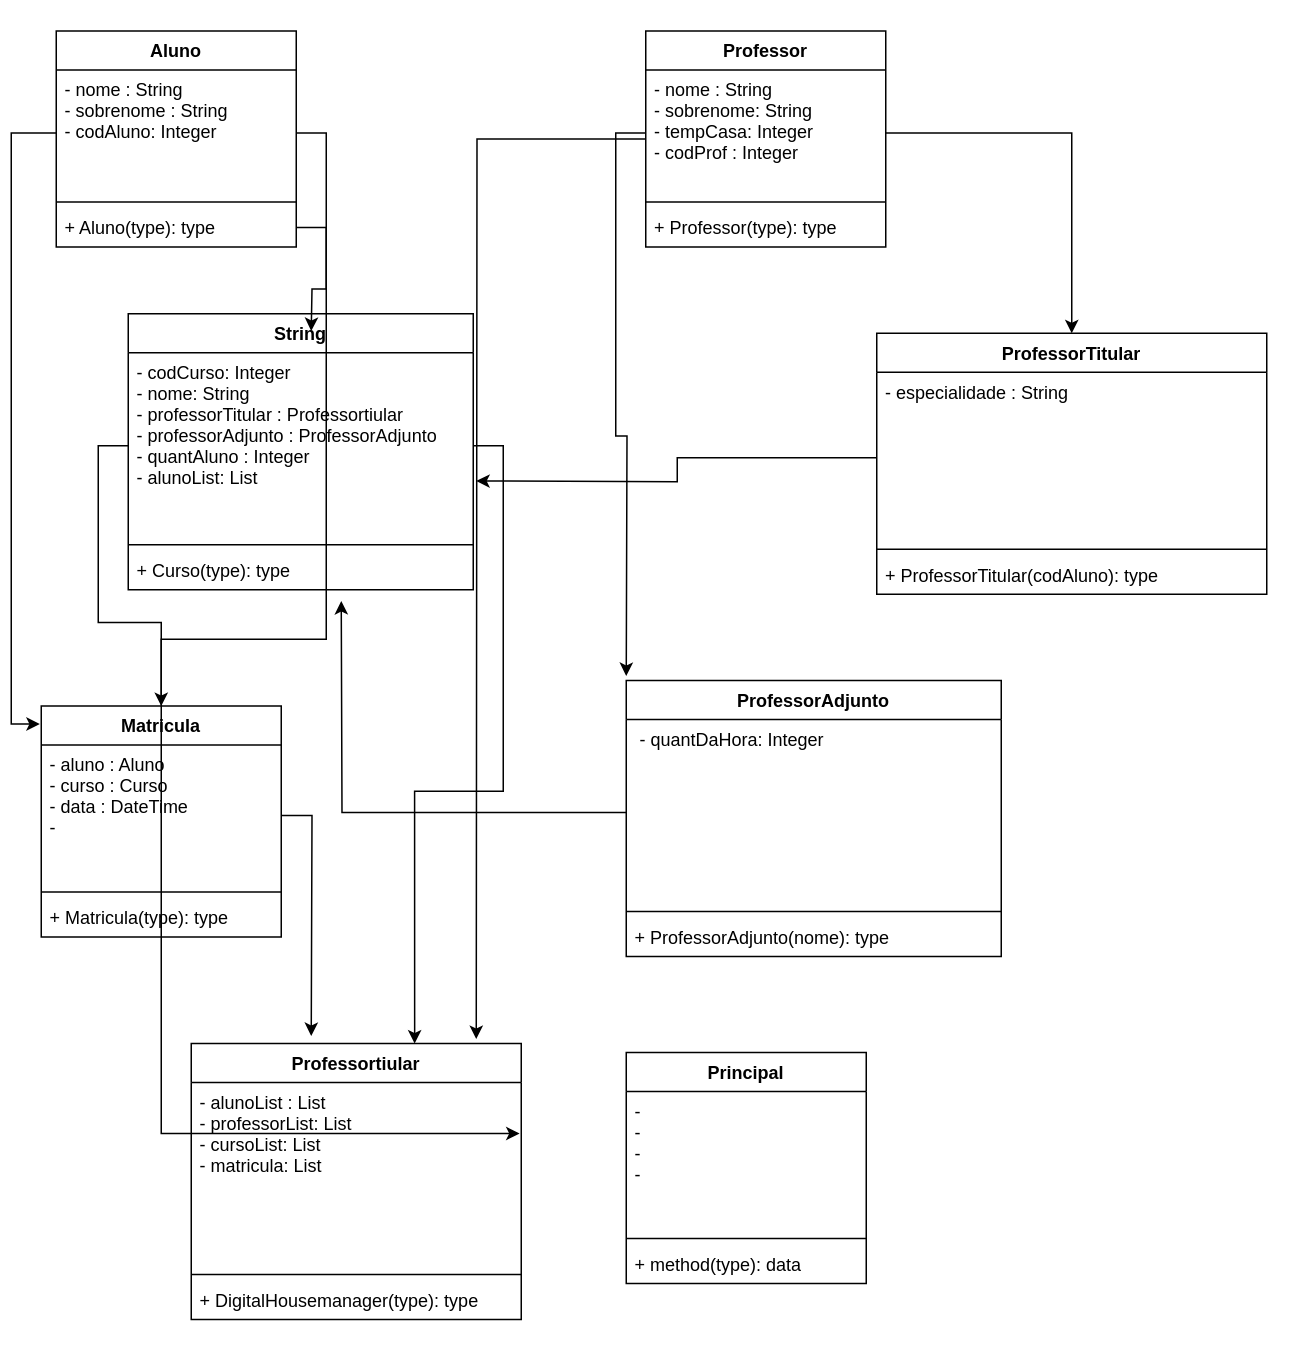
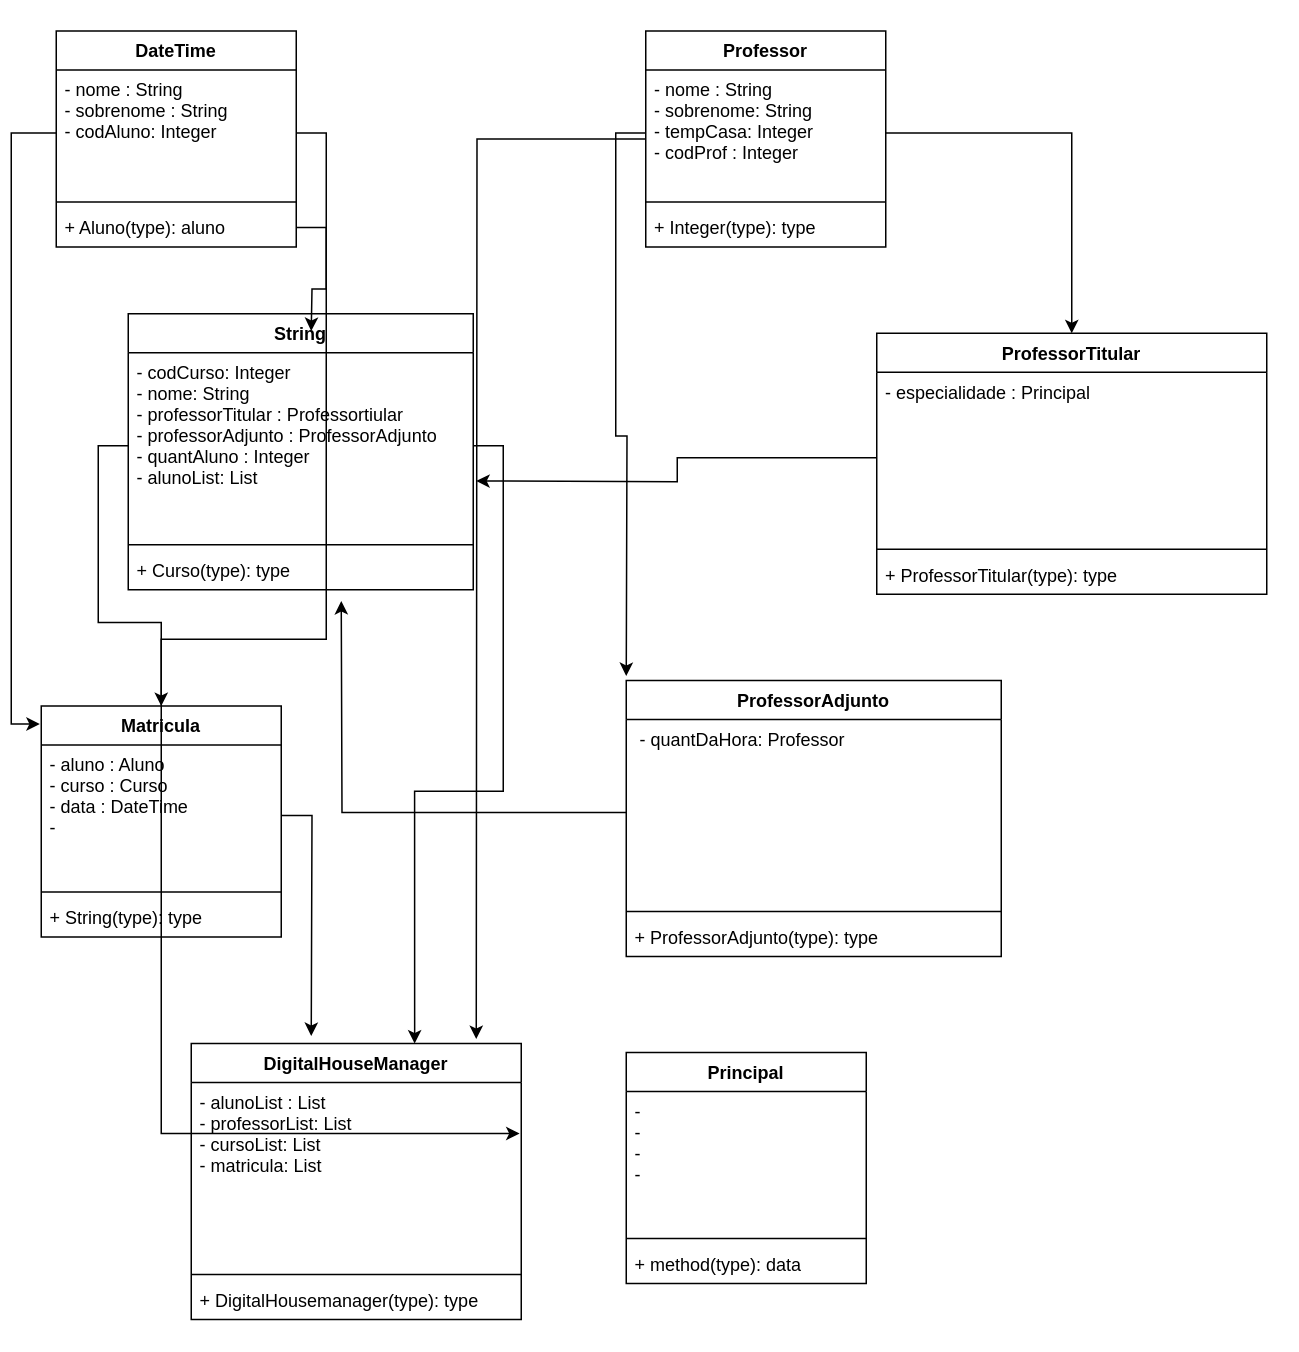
  <mxCell id="0" />
  <mxCell id="1" parent="0" />
- <mxCell id="2" value="Aluno" style="swimlane;fontStyle=1;align=center;verticalAlign=top;childLayout=stackLayout;horizontal=1;startSize=26;horizontalStack=0;resizeParent=1;resizeParentMax=0;resizeLast=0;collapsible=1;marginBottom=0;" vertex="1" parent="1"><mxGeometry x="30" y="20" width="160" height="144" as="geometry" /></mxCell>
+ <mxCell id="2" value="DateTime" style="swimlane;fontStyle=1;align=center;verticalAlign=top;childLayout=stackLayout;horizontal=1;startSize=26;horizontalStack=0;resizeParent=1;resizeParentMax=0;resizeLast=0;collapsible=1;marginBottom=0;" vertex="1" parent="1"><mxGeometry x="30" y="20" width="160" height="144" as="geometry" /></mxCell>
  <mxCell id="3" value="- nome : String&#10;- sobrenome : String&#10;- codAluno: Integer&#10;" style="text;strokeColor=none;fillColor=none;align=left;verticalAlign=top;spacingLeft=4;spacingRight=4;overflow=hidden;rotatable=0;points=[[0,0.5],[1,0.5]];portConstraint=eastwest;" vertex="1" parent="2"><mxGeometry y="26" width="160" height="84" as="geometry" /></mxCell>
  <mxCell id="4" value="" style="line;strokeWidth=1;fillColor=none;align=left;verticalAlign=middle;spacingTop=-1;spacingLeft=3;spacingRight=3;rotatable=0;labelPosition=right;points=[];portConstraint=eastwest;" vertex="1" parent="2"><mxGeometry y="110" width="160" height="8" as="geometry" /></mxCell>
- <mxCell id="5" value="+ Aluno(type): type" style="text;strokeColor=none;fillColor=none;align=left;verticalAlign=top;spacingLeft=4;spacingRight=4;overflow=hidden;rotatable=0;points=[[0,0.5],[1,0.5]];portConstraint=eastwest;" vertex="1" parent="2"><mxGeometry y="118" width="160" height="26" as="geometry" /></mxCell>
+ <mxCell id="5" value="+ Aluno(type): aluno" style="text;strokeColor=none;fillColor=none;align=left;verticalAlign=top;spacingLeft=4;spacingRight=4;overflow=hidden;rotatable=0;points=[[0,0.5],[1,0.5]];portConstraint=eastwest;" vertex="1" parent="2"><mxGeometry y="118" width="160" height="26" as="geometry" /></mxCell>
  <mxCell id="6" style="edgeStyle=orthogonalEdgeStyle;rounded=0;orthogonalLoop=1;jettySize=auto;html=1;" edge="1" parent="1" source="7"><mxGeometry relative="1" as="geometry"><mxPoint x="310" y="692" as="targetPoint" /></mxGeometry></mxCell>
  <mxCell id="7" value="Professor" style="swimlane;fontStyle=1;align=center;verticalAlign=top;childLayout=stackLayout;horizontal=1;startSize=26;horizontalStack=0;resizeParent=1;resizeParentMax=0;resizeLast=0;collapsible=1;marginBottom=0;" vertex="1" parent="1"><mxGeometry x="423" y="20" width="160" height="144" as="geometry" /></mxCell>
  <mxCell id="8" value="- nome : String&#10;- sobrenome: String&#10;- tempCasa: Integer&#10;- codProf : Integer&#10;&#10;" style="text;strokeColor=none;fillColor=none;align=left;verticalAlign=top;spacingLeft=4;spacingRight=4;overflow=hidden;rotatable=0;points=[[0,0.5],[1,0.5]];portConstraint=eastwest;" vertex="1" parent="7"><mxGeometry y="26" width="160" height="84" as="geometry" /></mxCell>
  <mxCell id="9" value="" style="line;strokeWidth=1;fillColor=none;align=left;verticalAlign=middle;spacingTop=-1;spacingLeft=3;spacingRight=3;rotatable=0;labelPosition=right;points=[];portConstraint=eastwest;" vertex="1" parent="7"><mxGeometry y="110" width="160" height="8" as="geometry" /></mxCell>
- <mxCell id="10" value="+ Professor(type): type" style="text;strokeColor=none;fillColor=none;align=left;verticalAlign=top;spacingLeft=4;spacingRight=4;overflow=hidden;rotatable=0;points=[[0,0.5],[1,0.5]];portConstraint=eastwest;" vertex="1" parent="7"><mxGeometry y="118" width="160" height="26" as="geometry" /></mxCell>
+ <mxCell id="10" value="+ Integer(type): type" style="text;strokeColor=none;fillColor=none;align=left;verticalAlign=top;spacingLeft=4;spacingRight=4;overflow=hidden;rotatable=0;points=[[0,0.5],[1,0.5]];portConstraint=eastwest;" vertex="1" parent="7"><mxGeometry y="118" width="160" height="26" as="geometry" /></mxCell>
  <mxCell id="11" value="String" style="swimlane;fontStyle=1;align=center;verticalAlign=top;childLayout=stackLayout;horizontal=1;startSize=26;horizontalStack=0;resizeParent=1;resizeParentMax=0;resizeLast=0;collapsible=1;marginBottom=0;" vertex="1" parent="1"><mxGeometry x="78" y="208.5" width="230" height="184" as="geometry" /></mxCell>
  <mxCell id="12" value="- codCurso: Integer&#10;- nome: String&#10;- professorTitular : Professortiular&#10;- professorAdjunto : ProfessorAdjunto&#10;- quantAluno : Integer&#10;- alunoList: List&#10;&#10;" style="text;strokeColor=none;fillColor=none;align=left;verticalAlign=top;spacingLeft=4;spacingRight=4;overflow=hidden;rotatable=0;points=[[0,0.5],[1,0.5]];portConstraint=eastwest;" vertex="1" parent="11"><mxGeometry y="26" width="230" height="124" as="geometry" /></mxCell>
  <mxCell id="13" value="" style="line;strokeWidth=1;fillColor=none;align=left;verticalAlign=middle;spacingTop=-1;spacingLeft=3;spacingRight=3;rotatable=0;labelPosition=right;points=[];portConstraint=eastwest;" vertex="1" parent="11"><mxGeometry y="150" width="230" height="8" as="geometry" /></mxCell>
  <mxCell id="14" value="+ Curso(type): type" style="text;strokeColor=none;fillColor=none;align=left;verticalAlign=top;spacingLeft=4;spacingRight=4;overflow=hidden;rotatable=0;points=[[0,0.5],[1,0.5]];portConstraint=eastwest;" vertex="1" parent="11"><mxGeometry y="158" width="230" height="26" as="geometry" /></mxCell>
  <mxCell id="15" value="ProfessorTitular" style="swimlane;fontStyle=1;align=center;verticalAlign=top;childLayout=stackLayout;horizontal=1;startSize=26;horizontalStack=0;resizeParent=1;resizeParentMax=0;resizeLast=0;collapsible=1;marginBottom=0;" vertex="1" parent="1"><mxGeometry x="577" y="221.5" width="260" height="174" as="geometry" /></mxCell>
- <mxCell id="16" value="- especialidade : String&#10;&#10;" style="text;strokeColor=none;fillColor=none;align=left;verticalAlign=top;spacingLeft=4;spacingRight=4;overflow=hidden;rotatable=0;points=[[0,0.5],[1,0.5]];portConstraint=eastwest;" vertex="1" parent="15"><mxGeometry y="26" width="260" height="114" as="geometry" /></mxCell>
+ <mxCell id="16" value="- especialidade : Principal&#10;&#10;" style="text;strokeColor=none;fillColor=none;align=left;verticalAlign=top;spacingLeft=4;spacingRight=4;overflow=hidden;rotatable=0;points=[[0,0.5],[1,0.5]];portConstraint=eastwest;" vertex="1" parent="15"><mxGeometry y="26" width="260" height="114" as="geometry" /></mxCell>
  <mxCell id="17" value="" style="line;strokeWidth=1;fillColor=none;align=left;verticalAlign=middle;spacingTop=-1;spacingLeft=3;spacingRight=3;rotatable=0;labelPosition=right;points=[];portConstraint=eastwest;" vertex="1" parent="15"><mxGeometry y="140" width="260" height="8" as="geometry" /></mxCell>
- <mxCell id="18" value="+ ProfessorTitular(codAluno): type" style="text;strokeColor=none;fillColor=none;align=left;verticalAlign=top;spacingLeft=4;spacingRight=4;overflow=hidden;rotatable=0;points=[[0,0.5],[1,0.5]];portConstraint=eastwest;" vertex="1" parent="15"><mxGeometry y="148" width="260" height="26" as="geometry" /></mxCell>
+ <mxCell id="18" value="+ ProfessorTitular(type): type" style="text;strokeColor=none;fillColor=none;align=left;verticalAlign=top;spacingLeft=4;spacingRight=4;overflow=hidden;rotatable=0;points=[[0,0.5],[1,0.5]];portConstraint=eastwest;" vertex="1" parent="15"><mxGeometry y="148" width="260" height="26" as="geometry" /></mxCell>
  <mxCell id="19" value="Matricula" style="swimlane;fontStyle=1;align=center;verticalAlign=top;childLayout=stackLayout;horizontal=1;startSize=26;horizontalStack=0;resizeParent=1;resizeParentMax=0;resizeLast=0;collapsible=1;marginBottom=0;" vertex="1" parent="1"><mxGeometry x="20" y="470" width="160" height="154" as="geometry" /></mxCell>
  <mxCell id="20" value="- aluno : Aluno&#10;- curso : Curso&#10;- data : DateTime&#10;-&#10;" style="text;strokeColor=none;fillColor=none;align=left;verticalAlign=top;spacingLeft=4;spacingRight=4;overflow=hidden;rotatable=0;points=[[0,0.5],[1,0.5]];portConstraint=eastwest;" vertex="1" parent="19"><mxGeometry y="26" width="160" height="94" as="geometry" /></mxCell>
  <mxCell id="21" value="" style="line;strokeWidth=1;fillColor=none;align=left;verticalAlign=middle;spacingTop=-1;spacingLeft=3;spacingRight=3;rotatable=0;labelPosition=right;points=[];portConstraint=eastwest;" vertex="1" parent="19"><mxGeometry y="120" width="160" height="8" as="geometry" /></mxCell>
- <mxCell id="22" value="+ Matricula(type): type" style="text;strokeColor=none;fillColor=none;align=left;verticalAlign=top;spacingLeft=4;spacingRight=4;overflow=hidden;rotatable=0;points=[[0,0.5],[1,0.5]];portConstraint=eastwest;" vertex="1" parent="19"><mxGeometry y="128" width="160" height="26" as="geometry" /></mxCell>
+ <mxCell id="22" value="+ String(type): type" style="text;strokeColor=none;fillColor=none;align=left;verticalAlign=top;spacingLeft=4;spacingRight=4;overflow=hidden;rotatable=0;points=[[0,0.5],[1,0.5]];portConstraint=eastwest;" vertex="1" parent="19"><mxGeometry y="128" width="160" height="26" as="geometry" /></mxCell>
  <mxCell id="23" value="ProfessorAdjunto" style="swimlane;fontStyle=1;align=center;verticalAlign=top;childLayout=stackLayout;horizontal=1;startSize=26;horizontalStack=0;resizeParent=1;resizeParentMax=0;resizeLast=0;collapsible=1;marginBottom=0;" vertex="1" parent="1"><mxGeometry x="410" y="453" width="250" height="184" as="geometry" /></mxCell>
- <mxCell id="24" value=" - quantDaHora: Integer" style="text;strokeColor=none;fillColor=none;align=left;verticalAlign=top;spacingLeft=4;spacingRight=4;overflow=hidden;rotatable=0;points=[[0,0.5],[1,0.5]];portConstraint=eastwest;" vertex="1" parent="23"><mxGeometry y="26" width="250" height="124" as="geometry" /></mxCell>
+ <mxCell id="24" value=" - quantDaHora: Professor" style="text;strokeColor=none;fillColor=none;align=left;verticalAlign=top;spacingLeft=4;spacingRight=4;overflow=hidden;rotatable=0;points=[[0,0.5],[1,0.5]];portConstraint=eastwest;" vertex="1" parent="23"><mxGeometry y="26" width="250" height="124" as="geometry" /></mxCell>
  <mxCell id="25" value="" style="line;strokeWidth=1;fillColor=none;align=left;verticalAlign=middle;spacingTop=-1;spacingLeft=3;spacingRight=3;rotatable=0;labelPosition=right;points=[];portConstraint=eastwest;" vertex="1" parent="23"><mxGeometry y="150" width="250" height="8" as="geometry" /></mxCell>
- <mxCell id="26" value="+ ProfessorAdjunto(nome): type" style="text;strokeColor=none;fillColor=none;align=left;verticalAlign=top;spacingLeft=4;spacingRight=4;overflow=hidden;rotatable=0;points=[[0,0.5],[1,0.5]];portConstraint=eastwest;" vertex="1" parent="23"><mxGeometry y="158" width="250" height="26" as="geometry" /></mxCell>
- <mxCell id="27" value="Professortiular" style="swimlane;fontStyle=1;align=center;verticalAlign=top;childLayout=stackLayout;horizontal=1;startSize=26;horizontalStack=0;resizeParent=1;resizeParentMax=0;resizeLast=0;collapsible=1;marginBottom=0;" vertex="1" parent="1"><mxGeometry x="120" y="695" width="220" height="184" as="geometry" /></mxCell>
+ <mxCell id="26" value="+ ProfessorAdjunto(type): type" style="text;strokeColor=none;fillColor=none;align=left;verticalAlign=top;spacingLeft=4;spacingRight=4;overflow=hidden;rotatable=0;points=[[0,0.5],[1,0.5]];portConstraint=eastwest;" vertex="1" parent="23"><mxGeometry y="158" width="250" height="26" as="geometry" /></mxCell>
+ <mxCell id="27" value="DigitalHouseManager" style="swimlane;fontStyle=1;align=center;verticalAlign=top;childLayout=stackLayout;horizontal=1;startSize=26;horizontalStack=0;resizeParent=1;resizeParentMax=0;resizeLast=0;collapsible=1;marginBottom=0;" vertex="1" parent="1"><mxGeometry x="120" y="695" width="220" height="184" as="geometry" /></mxCell>
  <mxCell id="28" value="- alunoList : List&#10;- professorList: List&#10;- cursoList: List&#10;- matricula: List&#10;&#10;" style="text;strokeColor=none;fillColor=none;align=left;verticalAlign=top;spacingLeft=4;spacingRight=4;overflow=hidden;rotatable=0;points=[[0,0.5],[1,0.5]];portConstraint=eastwest;" vertex="1" parent="27"><mxGeometry y="26" width="220" height="124" as="geometry" /></mxCell>
  <mxCell id="29" value="" style="line;strokeWidth=1;fillColor=none;align=left;verticalAlign=middle;spacingTop=-1;spacingLeft=3;spacingRight=3;rotatable=0;labelPosition=right;points=[];portConstraint=eastwest;" vertex="1" parent="27"><mxGeometry y="150" width="220" height="8" as="geometry" /></mxCell>
  <mxCell id="30" value="+ DigitalHousemanager(type): type" style="text;strokeColor=none;fillColor=none;align=left;verticalAlign=top;spacingLeft=4;spacingRight=4;overflow=hidden;rotatable=0;points=[[0,0.5],[1,0.5]];portConstraint=eastwest;" vertex="1" parent="27"><mxGeometry y="158" width="220" height="26" as="geometry" /></mxCell>
  <mxCell id="31" value="Principal" style="swimlane;fontStyle=1;align=center;verticalAlign=top;childLayout=stackLayout;horizontal=1;startSize=26;horizontalStack=0;resizeParent=1;resizeParentMax=0;resizeLast=0;collapsible=1;marginBottom=0;" vertex="1" parent="1"><mxGeometry x="410" y="701" width="160" height="154" as="geometry" /></mxCell>
  <mxCell id="32" value="-&#10;-&#10;-&#10;-&#10;" style="text;strokeColor=none;fillColor=none;align=left;verticalAlign=top;spacingLeft=4;spacingRight=4;overflow=hidden;rotatable=0;points=[[0,0.5],[1,0.5]];portConstraint=eastwest;" vertex="1" parent="31"><mxGeometry y="26" width="160" height="94" as="geometry" /></mxCell>
  <mxCell id="33" value="" style="line;strokeWidth=1;fillColor=none;align=left;verticalAlign=middle;spacingTop=-1;spacingLeft=3;spacingRight=3;rotatable=0;labelPosition=right;points=[];portConstraint=eastwest;" vertex="1" parent="31"><mxGeometry y="120" width="160" height="8" as="geometry" /></mxCell>
  <mxCell id="34" value="+ method(type): data" style="text;strokeColor=none;fillColor=none;align=left;verticalAlign=top;spacingLeft=4;spacingRight=4;overflow=hidden;rotatable=0;points=[[0,0.5],[1,0.5]];portConstraint=eastwest;" vertex="1" parent="31"><mxGeometry y="128" width="160" height="26" as="geometry" /></mxCell>
  <mxCell id="35" style="edgeStyle=orthogonalEdgeStyle;rounded=0;orthogonalLoop=1;jettySize=auto;html=1;" edge="1" parent="1" source="8" target="15"><mxGeometry relative="1" as="geometry" /></mxCell>
  <mxCell id="36" style="edgeStyle=orthogonalEdgeStyle;rounded=0;orthogonalLoop=1;jettySize=auto;html=1;" edge="1" parent="1" source="8"><mxGeometry relative="1" as="geometry"><mxPoint x="410" y="450" as="targetPoint" /></mxGeometry></mxCell>
  <mxCell id="37" style="edgeStyle=orthogonalEdgeStyle;rounded=0;orthogonalLoop=1;jettySize=auto;html=1;" edge="1" parent="1" source="5"><mxGeometry relative="1" as="geometry"><mxPoint x="200" y="220" as="targetPoint" /></mxGeometry></mxCell>
  <mxCell id="38" style="edgeStyle=orthogonalEdgeStyle;rounded=0;orthogonalLoop=1;jettySize=auto;html=1;" edge="1" parent="1" source="16"><mxGeometry relative="1" as="geometry"><mxPoint x="310" y="320" as="targetPoint" /></mxGeometry></mxCell>
  <mxCell id="39" style="edgeStyle=orthogonalEdgeStyle;rounded=0;orthogonalLoop=1;jettySize=auto;html=1;" edge="1" parent="1" source="24"><mxGeometry relative="1" as="geometry"><mxPoint x="220" y="400" as="targetPoint" /></mxGeometry></mxCell>
  <mxCell id="40" style="edgeStyle=orthogonalEdgeStyle;rounded=0;orthogonalLoop=1;jettySize=auto;html=1;entryX=-0.006;entryY=0.078;entryDx=0;entryDy=0;entryPerimeter=0;" edge="1" parent="1" source="3" target="19"><mxGeometry relative="1" as="geometry" /></mxCell>
  <mxCell id="41" style="edgeStyle=orthogonalEdgeStyle;rounded=0;orthogonalLoop=1;jettySize=auto;html=1;" edge="1" parent="1" source="12" target="19"><mxGeometry relative="1" as="geometry" /></mxCell>
  <mxCell id="42" style="edgeStyle=orthogonalEdgeStyle;rounded=0;orthogonalLoop=1;jettySize=auto;html=1;" edge="1" parent="1" source="20"><mxGeometry relative="1" as="geometry"><mxPoint x="200" y="690" as="targetPoint" /></mxGeometry></mxCell>
  <mxCell id="43" style="edgeStyle=orthogonalEdgeStyle;rounded=0;orthogonalLoop=1;jettySize=auto;html=1;entryX=0.677;entryY=0;entryDx=0;entryDy=0;entryPerimeter=0;" edge="1" parent="1" source="12" target="27"><mxGeometry relative="1" as="geometry" /></mxCell>
  <mxCell id="44" style="edgeStyle=orthogonalEdgeStyle;rounded=0;orthogonalLoop=1;jettySize=auto;html=1;entryX=0.995;entryY=0.274;entryDx=0;entryDy=0;entryPerimeter=0;" edge="1" parent="1" source="3" target="28"><mxGeometry relative="1" as="geometry" /></mxCell>
